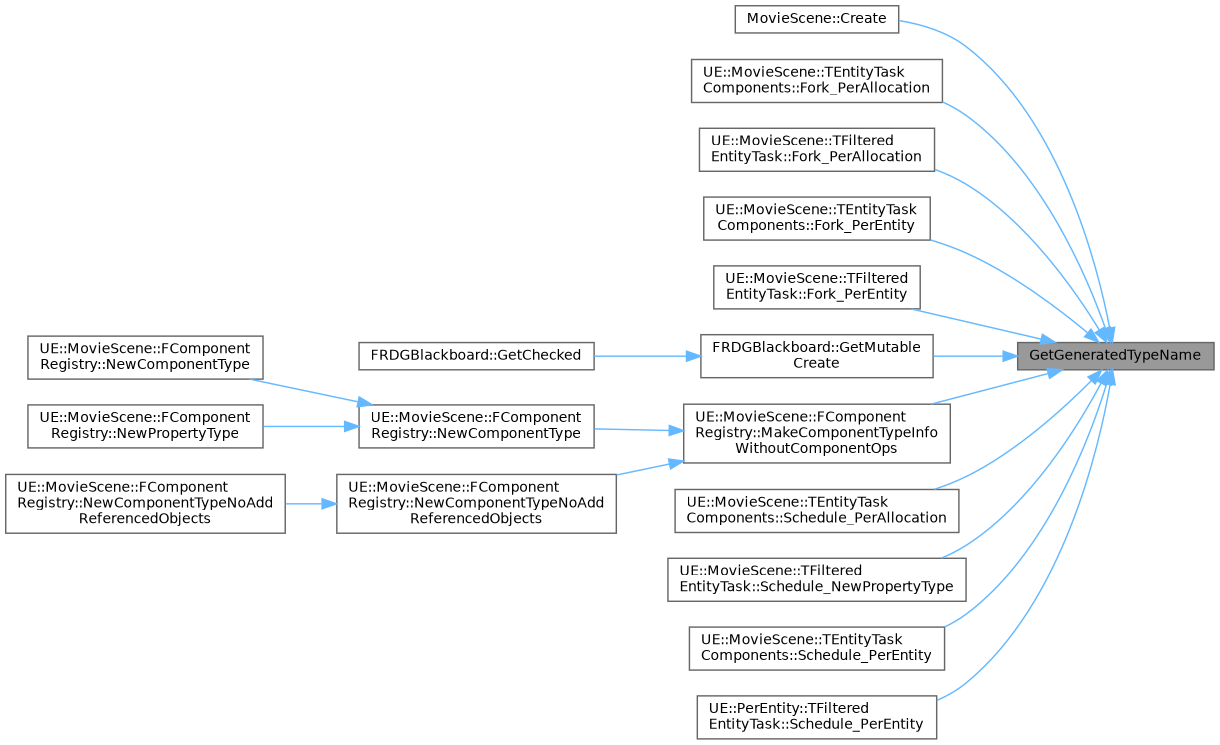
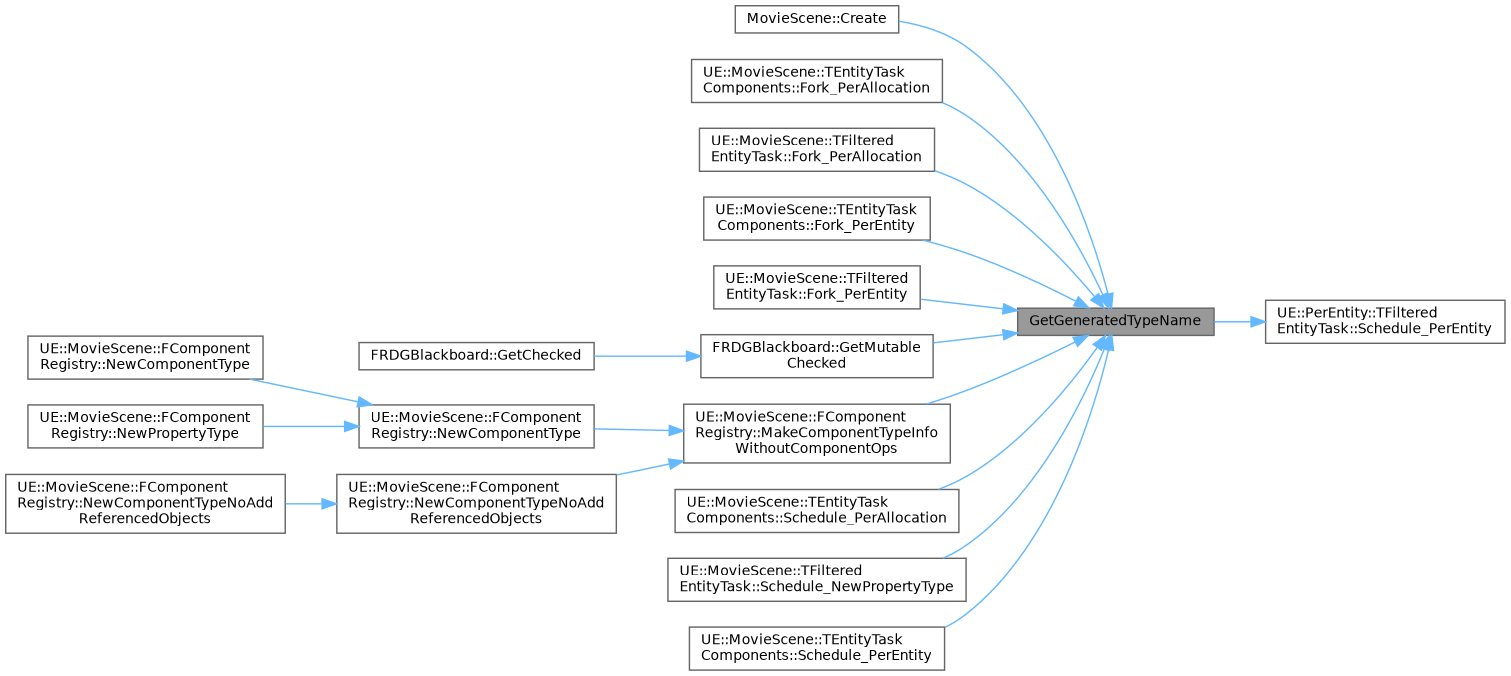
  digraph {
    rankdir=RL
    node [color=grey40 fillcolor=white fontname=Helvetica fontsize=10 shape=box style=filled]
    edge [color=steelblue1 dir=back fontname=Helvetica fontsize=10 labelfontname=Helvetica labelfontsize=10 style=solid]
    n1 [color=gray40 fillcolor=grey60 fontcolor=black height=0.2 label=GetGeneratedTypeName width=0.4]
    n2 [height=0.2 label="MovieScene::Create" width=0.4]
    n3 [height=0.2 label="UE::MovieScene::TEntityTask\lComponents::Fork_PerAllocation" width=0.4]
    n4 [height=0.2 label="UE::MovieScene::TFiltered\lEntityTask::Fork_PerAllocation" width=0.4]
    n5 [height=0.2 label="UE::MovieScene::TEntityTask\lComponents::Fork_PerEntity" width=0.4]
    n6 [height=0.2 label="UE::MovieScene::TFiltered\lEntityTask::Fork_PerEntity" width=0.4]
-   n7 [height=0.2 label="FRDGBlackboard::GetMutable\lCreate" width=0.4]
+   n7 [height=0.2 label="FRDGBlackboard::GetMutable\lChecked" width=0.4]
    n8 [height=0.2 label="UE::MovieScene::FComponent\lRegistry::MakeComponentTypeInfo\lWithoutComponentOps" width=0.4]
    n9 [height=0.2 label="UE::MovieScene::TEntityTask\lComponents::Schedule_PerAllocation" width=0.4]
    n10 [height=0.2 label="UE::MovieScene::TFiltered\lEntityTask::Schedule_NewPropertyType" width=0.4]
    n11 [height=0.2 label="UE::MovieScene::TEntityTask\lComponents::Schedule_PerEntity" width=0.4]
    n12 [height=0.2 label="UE::PerEntity::TFiltered\lEntityTask::Schedule_PerEntity" width=0.4]
    n13 [height=0.2 label="FRDGBlackboard::GetChecked" width=0.4]
    n14 [height=0.2 label="UE::MovieScene::FComponent\lRegistry::NewComponentType" width=0.4]
    n15 [height=0.2 label="UE::MovieScene::FComponent\lRegistry::NewComponentTypeNoAdd\lReferencedObjects" width=0.4]
    n16 [height=0.2 label="UE::MovieScene::FComponent\lRegistry::NewComponentType" width=0.4]
    n17 [height=0.2 label="UE::MovieScene::FComponent\lRegistry::NewPropertyType" width=0.4]
    n18 [height=0.2 label="UE::MovieScene::FComponent\lRegistry::NewComponentTypeNoAdd\lReferencedObjects" width=0.4]
    n1 -> n2
    n1 -> n3
    n1 -> n4
    n1 -> n5
    n1 -> n6
    n1 -> n7
    n1 -> n8
    n1 -> n9
    n1 -> n10
    n1 -> n11
-   n1 -> n12
+   n12 -> n1
    n7 -> n13
    n8 -> n14
    n8 -> n15
    n14 -> n16
    n14 -> n17
    n15 -> n18
  }
